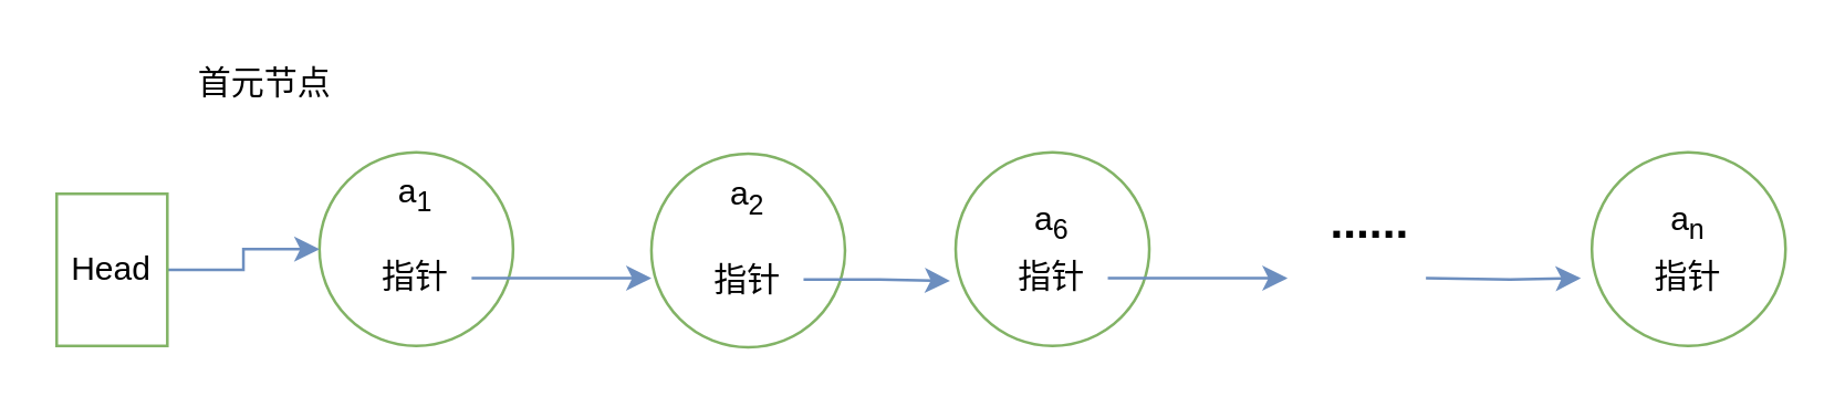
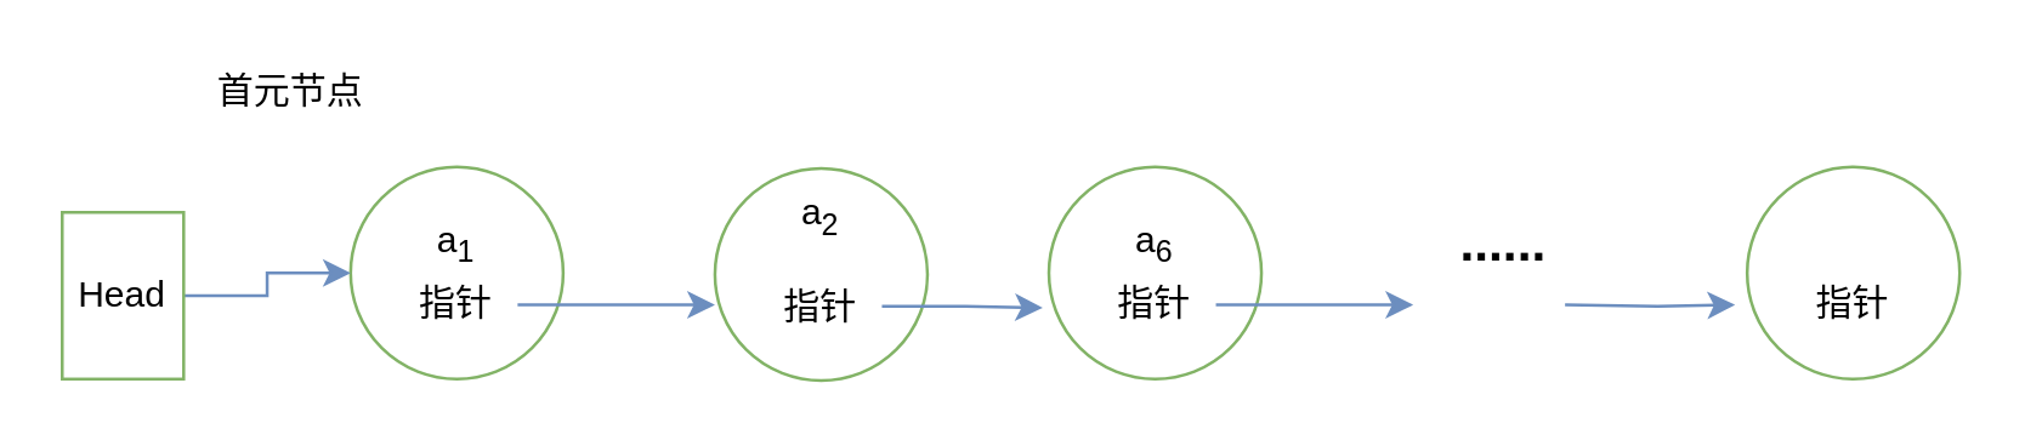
  <mxCell id="0" />
  <mxCell id="1" parent="0" />
  <mxCell id="2" value="" style="ellipse;whiteSpace=wrap;html=1;aspect=fixed;fillColor=#FFFFFF;strokeColor=#82b366;" vertex="1" parent="1"><mxGeometry x="115" y="54.5" width="70" height="70" as="geometry" /></mxCell>
  <mxCell id="3" style="edgeStyle=orthogonalEdgeStyle;rounded=0;orthogonalLoop=1;jettySize=auto;html=1;entryX=0;entryY=0.5;entryDx=0;entryDy=0;fontSize=12;fillColor=#dae8fc;strokeColor=#6c8ebf;" edge="1" parent="1" source="4" target="2"><mxGeometry relative="1" as="geometry" /></mxCell>
  <mxCell id="4" value="Head" style="rounded=0;whiteSpace=wrap;html=1;fillColor=#FFFFFF;strokeColor=#82b366;" vertex="1" parent="1"><mxGeometry x="20" y="69.5" width="40" height="55" as="geometry" /></mxCell>
  <mxCell id="5" value="......" style="text;html=1;strokeColor=none;fillColor=none;align=center;verticalAlign=middle;whiteSpace=wrap;rounded=0;fontSize=17;fontStyle=1" vertex="1" parent="1"><mxGeometry x="475" y="70.5" width="40" height="20" as="geometry" /></mxCell>
  <mxCell id="6" value="首元节点" style="text;html=1;strokeColor=none;fillColor=none;align=center;verticalAlign=middle;whiteSpace=wrap;rounded=0;fontSize=12;fontStyle=0" vertex="1" parent="1"><mxGeometry x="67.5" y="20" width="55" height="20" as="geometry" /></mxCell>
- <mxCell id="7" value="a&lt;sub&gt;1&lt;/sub&gt;" style="text;html=1;strokeColor=none;fillColor=none;align=center;verticalAlign=middle;whiteSpace=wrap;rounded=0;fontSize=12;" vertex="1" parent="1"><mxGeometry x="130" y="60" width="40" height="20" as="geometry" /></mxCell>
+ <mxCell id="7" value="a&lt;sub&gt;1&lt;/sub&gt;" style="text;html=1;strokeColor=none;fillColor=none;align=center;verticalAlign=middle;whiteSpace=wrap;rounded=0;fontSize=12;" vertex="1" parent="1"><mxGeometry x="130" y="70" width="40" height="20" as="geometry" /></mxCell>
  <mxCell id="8" style="edgeStyle=orthogonalEdgeStyle;rounded=0;orthogonalLoop=1;jettySize=auto;html=1;entryX=0;entryY=0.643;entryDx=0;entryDy=0;entryPerimeter=0;fontSize=12;fillColor=#dae8fc;strokeColor=#6c8ebf;" edge="1" parent="1" source="9" target="10"><mxGeometry relative="1" as="geometry" /></mxCell>
  <mxCell id="9" value="指针" style="text;html=1;strokeColor=none;fillColor=none;align=center;verticalAlign=middle;whiteSpace=wrap;rounded=0;fontSize=12;" vertex="1" parent="1"><mxGeometry x="130" y="90" width="40" height="20" as="geometry" /></mxCell>
  <mxCell id="10" value="" style="ellipse;whiteSpace=wrap;html=1;aspect=fixed;fillColor=#FFFFFF;strokeColor=#82b366;" vertex="1" parent="1"><mxGeometry x="235" y="55" width="70" height="70" as="geometry" /></mxCell>
  <mxCell id="11" value="a&lt;sub&gt;2&lt;/sub&gt;" style="text;html=1;strokeColor=none;fillColor=none;align=center;verticalAlign=middle;whiteSpace=wrap;rounded=0;fontSize=12;" vertex="1" parent="1"><mxGeometry x="250" y="60.5" width="40" height="20" as="geometry" /></mxCell>
  <mxCell id="12" style="edgeStyle=orthogonalEdgeStyle;rounded=0;orthogonalLoop=1;jettySize=auto;html=1;entryX=-0.029;entryY=0.664;entryDx=0;entryDy=0;entryPerimeter=0;fontSize=12;fillColor=#dae8fc;strokeColor=#6c8ebf;" edge="1" parent="1" source="13" target="14"><mxGeometry relative="1" as="geometry" /></mxCell>
  <mxCell id="13" value="指针" style="text;html=1;strokeColor=none;fillColor=none;align=center;verticalAlign=middle;whiteSpace=wrap;rounded=0;fontSize=12;" vertex="1" parent="1"><mxGeometry x="250" y="90.5" width="40" height="20" as="geometry" /></mxCell>
  <mxCell id="14" value="" style="ellipse;whiteSpace=wrap;html=1;aspect=fixed;fillColor=#FFFFFF;strokeColor=#82b366;" vertex="1" parent="1"><mxGeometry x="345" y="54.5" width="70" height="70" as="geometry" /></mxCell>
  <mxCell id="15" value="a&lt;sub&gt;6&lt;/sub&gt;" style="text;html=1;strokeColor=none;fillColor=none;align=center;verticalAlign=middle;whiteSpace=wrap;rounded=0;fontSize=12;" vertex="1" parent="1"><mxGeometry x="360" y="70" width="40" height="20" as="geometry" /></mxCell>
  <mxCell id="16" style="edgeStyle=orthogonalEdgeStyle;rounded=0;orthogonalLoop=1;jettySize=auto;html=1;fontSize=12;fillColor=#dae8fc;strokeColor=#6c8ebf;" edge="1" parent="1" source="17"><mxGeometry relative="1" as="geometry"><mxPoint x="465" y="100" as="targetPoint" /></mxGeometry></mxCell>
  <mxCell id="17" value="指针" style="text;html=1;strokeColor=none;fillColor=none;align=center;verticalAlign=middle;whiteSpace=wrap;rounded=0;fontSize=12;" vertex="1" parent="1"><mxGeometry x="360" y="90" width="40" height="20" as="geometry" /></mxCell>
  <mxCell id="18" value="" style="ellipse;whiteSpace=wrap;html=1;aspect=fixed;fillColor=#FFFFFF;strokeColor=#82b366;" vertex="1" parent="1"><mxGeometry x="575" y="54.5" width="70" height="70" as="geometry" /></mxCell>
- <mxCell id="19" value="a&lt;sub&gt;n&lt;/sub&gt;" style="text;html=1;strokeColor=none;fillColor=none;align=center;verticalAlign=middle;whiteSpace=wrap;rounded=0;fontSize=12;" vertex="1" parent="1"><mxGeometry x="590" y="70" width="40" height="20" as="geometry" /></mxCell>
  <mxCell id="20" value="指针" style="text;html=1;strokeColor=none;fillColor=none;align=center;verticalAlign=middle;whiteSpace=wrap;rounded=0;fontSize=12;" vertex="1" parent="1"><mxGeometry x="590" y="90" width="40" height="20" as="geometry" /></mxCell>
  <mxCell id="21" style="edgeStyle=orthogonalEdgeStyle;rounded=0;orthogonalLoop=1;jettySize=auto;html=1;fontSize=12;fillColor=#dae8fc;strokeColor=#6c8ebf;entryX=-0.057;entryY=0.65;entryDx=0;entryDy=0;entryPerimeter=0;" edge="1" parent="1" target="18"><mxGeometry relative="1" as="geometry"><mxPoint x="475" y="110" as="targetPoint" /><mxPoint x="515" y="100" as="sourcePoint" /></mxGeometry></mxCell>
